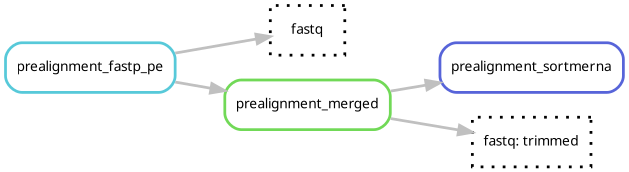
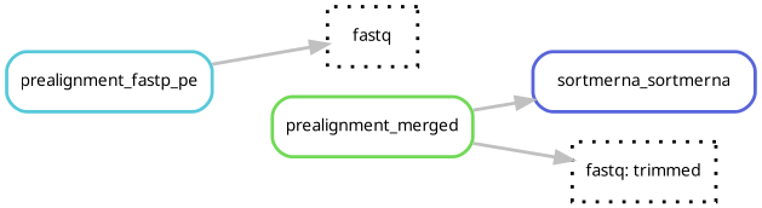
  digraph {
    bgcolor=white
    fontname="Noto Sans"
    rankdir=LR
    node [color="0.0 0.0 0.0" fontname="Noto Sans" fontsize=10 penwidth=2 shape=box style=rounded]
    edge [color=grey fontname="Noto Sans" penwidth=2]
    n1 [label=fastq style=dotted]
    n2 [color="0.52 0.6 0.85" label=prealignment_fastp_pe]
    n3 [color="0.30 0.6 0.85" label=prealignment_merged]
-   n4 [color="0.65 0.6 0.85" label=prealignment_sortmerna]
+   n4 [color="0.65 0.6 0.85" label=sortmerna_sortmerna]
    n5 [label="fastq: trimmed" style=dotted]
    n2 -> n1
-   n2 -> n3
    n3 -> n4
    n3 -> n5
  }
